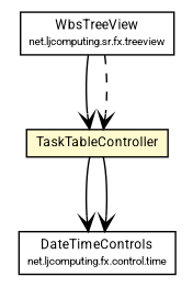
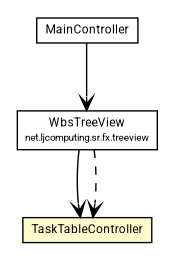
  digraph {
    fontname=Roboto
    nodesep=0.25
    ranksep=0.5
    node [fontcolor=black fontname=Roboto fontsize=9.0 shape=plaintext]
    edge [arrowhead=open color=black fontcolor=black fontname=Roboto fontsize=10.0 headport=p labelfontname=Helvetica labelfontsize=10 tailport=p]
    n1 [label=<<table title="net.ljcomputing.sr.fx.treeview.WbsTreeView" border="0" cellborder="1" cellspacing="0" cellpadding="2" port="p" href="../treeview/WbsTreeView.html"> 		<tr><td><table border="0" cellspacing="0" cellpadding="1"> <tr><td align="center" balign="center"> WbsTreeView </td></tr> <tr><td align="center" balign="center"><font point-size="7.0"> net.ljcomputing.sr.fx.treeview </font></td></tr> 		</table></td></tr> 		</table>>]
    n2 [label=<<table title="net.ljcomputing.sr.fx.controller.TaskTableController" border="0" cellborder="1" cellspacing="0" cellpadding="2" port="p" bgcolor="lemonChiffon" href="./TaskTableController.html"> 		<tr><td><table border="0" cellspacing="0" cellpadding="1"> <tr><td align="center" balign="center"> TaskTableController </td></tr> 		</table></td></tr> 		</table>>]
-   n3 [label=<<table title="net.ljcomputing.fx.control.time.DateTimeControls" border="0" cellborder="1" cellspacing="0" cellpadding="2" port="p"> 		<tr><td><table border="0" cellspacing="0" cellpadding="1"> <tr><td align="center" balign="center"> DateTimeControls </td></tr> <tr><td align="center" balign="center"><font point-size="7.0"> net.ljcomputing.fx.control.time </font></td></tr> 		</table></td></tr> 		</table>>]
+   n4 [label=<<table title="net.ljcomputing.sr.fx.controller.MainController" border="0" cellborder="1" cellspacing="0" cellpadding="2" port="p" href="./MainController.html"> 		<tr><td><table border="0" cellspacing="0" cellpadding="1"> <tr><td align="center" balign="center"> MainController </td></tr> 		</table></td></tr> 		</table>>]
    n1 -> n2
    n1 -> n2 [style=dashed]
-   n2 -> n3
-   n2 -> n3
+   n4 -> n1
  }
